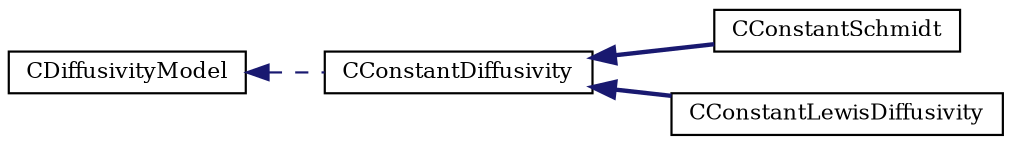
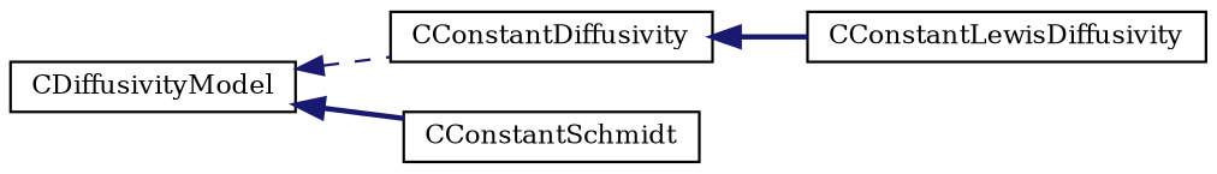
  digraph {
    fontname="DejaVu Serif"
    rankdir=LR
    node [color=black fillcolor=white fontname="DejaVu Serif" fontsize=10 shape=record style=filled]
    edge [color=midnightblue dir=back fontname="DejaVu Serif" fontsize=10 labelfontname=Helvetica labelfontsize=10 style=bold]
    n1 [height=0.2 label=CDiffusivityModel width=0.4]
    n2 [height=0.2 label=CConstantDiffusivity width=0.4]
    n3 [height=0.2 label=CConstantSchmidt width=0.4]
    n4 [height=0.2 label=CConstantLewisDiffusivity width=0.4]
    n1 -> n2 [style=dashed]
-   n2 -> n3
+   n1 -> n3
    n2 -> n4
  }
